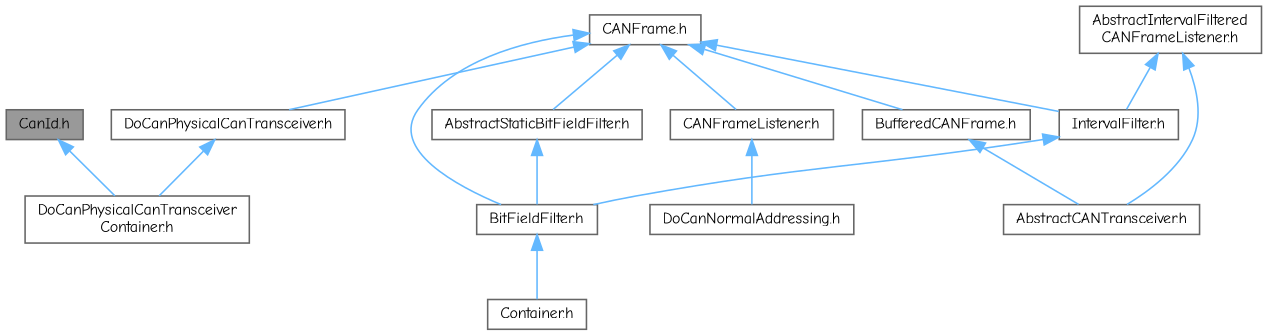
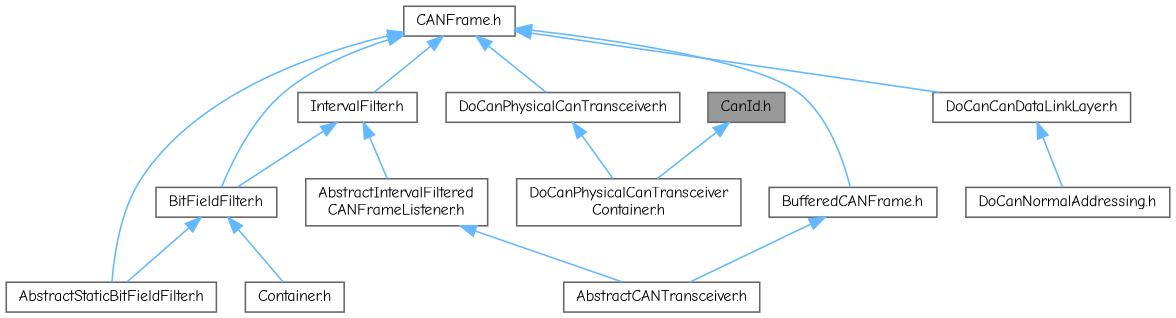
  digraph {
    fontname="Comic Neue"
    node [color=grey40 fillcolor=white fontname="Comic Neue" fontsize=10 shape=box style=filled]
    edge [color=steelblue1 dir=back fontname="Comic Neue" fontsize=10 labelfontname=Helvetica labelfontsize=10 style=solid]
    n1 [color=gray40 fillcolor=grey60 fontcolor=black height=0.2 label="CanId.h" width=0.4]
    n2 [height=0.2 label="DoCanPhysicalCanTransceiver\lContainer.h" width=0.4]
    n3 [height=0.2 label="CANFrame.h" width=0.4]
    n4 [height=0.2 label="AbstractStaticBitFieldFilter.h" width=0.4]
    n5 [height=0.2 label="BitFieldFilter.h" width=0.4]
    n6 [height=0.2 label="BufferedCANFrame.h" width=0.4]
-   n7 [height=0.2 label="CANFrameListener.h" width=0.4]
+   n7 [height=0.2 label="DoCanCanDataLinkLayer.h" width=0.4]
    n8 [height=0.2 label="DoCanPhysicalCanTransceiver.h" width=0.4]
    n9 [height=0.2 label="IntervalFilter.h" width=0.4]
    n10 [height=0.2 label="Container.h" width=0.4]
    n11 [height=0.2 label="AbstractCANTransceiver.h" width=0.4]
    n12 [height=0.2 label="DoCanNormalAddressing.h" width=0.4]
    n13 [height=0.2 label="AbstractIntervalFiltered\lCANFrameListener.h" width=0.4]
    n1 -> n2
    n3 -> n4
    n3 -> n5
    n3 -> n6
    n3 -> n7
    n3 -> n8
    n3 -> n9
-   n4 -> n5
+   n5 -> n4
    n5 -> n10
    n6 -> n11
    n7 -> n12
    n8 -> n2
    n9 -> n5
-   n13 -> n9
+   n9 -> n13
    n13 -> n11
  }
